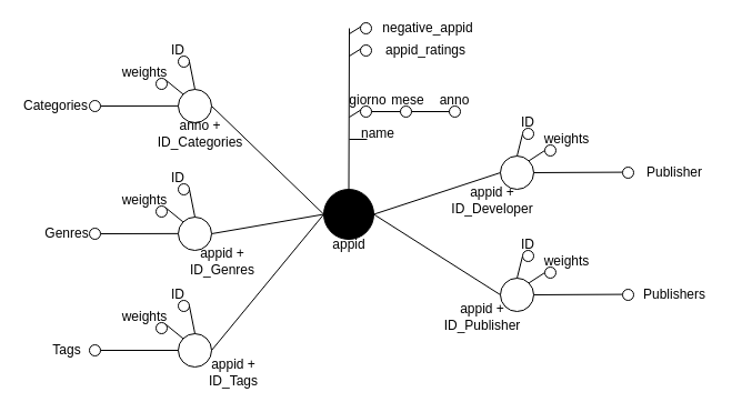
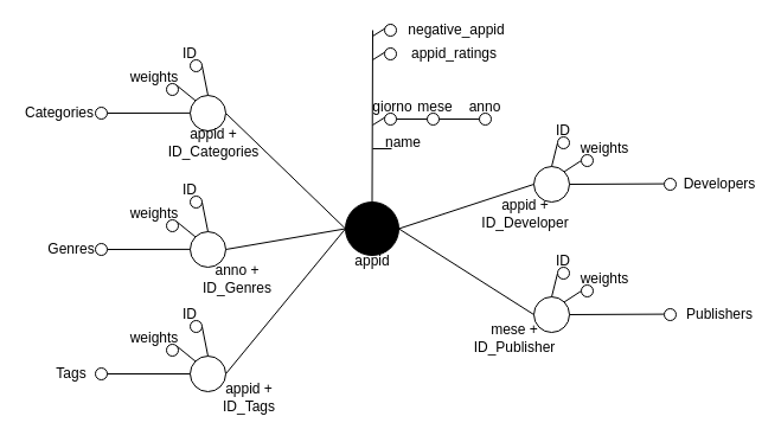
  <mxCell id="0" />
  <mxCell id="1" parent="0" />
  <mxCell id="2" value="" style="ellipse;whiteSpace=wrap;html=1;aspect=fixed;fillColor=#000000;" parent="1" vertex="1"><mxGeometry x="291" y="170" width="45" height="45" as="geometry" /></mxCell>
  <mxCell id="3" value="" style="endArrow=none;html=1;rounded=0;exitX=0.5;exitY=0;exitDx=0;exitDy=0;" parent="1" source="2" edge="1"><mxGeometry width="50" height="50" relative="1" as="geometry"><mxPoint x="290" y="135" as="sourcePoint" /><mxPoint x="314" y="25" as="targetPoint" /></mxGeometry></mxCell>
  <mxCell id="4" value="" style="endArrow=none;html=1;rounded=0;" parent="1" edge="1"><mxGeometry width="50" height="50" relative="1" as="geometry"><mxPoint x="314" y="125" as="sourcePoint" /><mxPoint x="330" y="125" as="targetPoint" /></mxGeometry></mxCell>
  <mxCell id="5" value="" style="endArrow=none;html=1;rounded=0;" parent="1" edge="1"><mxGeometry width="50" height="50" relative="1" as="geometry"><mxPoint x="314" y="105" as="sourcePoint" /><mxPoint x="330" y="95" as="targetPoint" /></mxGeometry></mxCell>
  <mxCell id="6" value="" style="ellipse;whiteSpace=wrap;html=1;aspect=fixed;fillColor=#FFFFFF;" parent="1" vertex="1"><mxGeometry x="324" y="95" width="10" height="10" as="geometry" /></mxCell>
  <mxCell id="7" value="" style="endArrow=none;html=1;rounded=0;" parent="1" edge="1"><mxGeometry width="50" height="50" relative="1" as="geometry"><mxPoint x="314" y="50" as="sourcePoint" /><mxPoint x="330" y="40" as="targetPoint" /></mxGeometry></mxCell>
  <mxCell id="8" value="" style="ellipse;whiteSpace=wrap;html=1;aspect=fixed;fillColor=#FFFFFF;" parent="1" vertex="1"><mxGeometry x="324" y="40" width="10" height="10" as="geometry" /></mxCell>
  <mxCell id="9" value="" style="endArrow=none;html=1;rounded=0;" parent="1" edge="1"><mxGeometry width="50" height="50" relative="1" as="geometry"><mxPoint x="314" y="30" as="sourcePoint" /><mxPoint x="330" y="20" as="targetPoint" /></mxGeometry></mxCell>
  <mxCell id="10" value="" style="ellipse;whiteSpace=wrap;html=1;aspect=fixed;fillColor=#FFFFFF;" parent="1" vertex="1"><mxGeometry x="324" y="20" width="10" height="10" as="geometry" /></mxCell>
  <mxCell id="11" value="name" style="text;html=1;strokeColor=none;fillColor=none;align=center;verticalAlign=middle;whiteSpace=wrap;rounded=0;" parent="1" vertex="1"><mxGeometry x="326.5" y="115" width="26" height="10" as="geometry" /></mxCell>
  <mxCell id="12" value="appid" style="text;html=1;strokeColor=none;fillColor=none;align=center;verticalAlign=middle;whiteSpace=wrap;rounded=0;" parent="1" vertex="1"><mxGeometry x="284" y="215" width="60" height="10" as="geometry" /></mxCell>
  <mxCell id="13" value="appid_ratings" style="text;html=1;strokeColor=none;fillColor=none;align=center;verticalAlign=middle;whiteSpace=wrap;rounded=0;" parent="1" vertex="1"><mxGeometry x="352.5" y="40" width="60" height="10" as="geometry" /></mxCell>
  <mxCell id="14" value="negative_appid" style="text;html=1;strokeColor=none;fillColor=none;align=center;verticalAlign=middle;whiteSpace=wrap;rounded=0;" parent="1" vertex="1"><mxGeometry x="332.5" y="20" width="104" height="10" as="geometry" /></mxCell>
  <mxCell id="15" value="" style="ellipse;whiteSpace=wrap;html=1;aspect=fixed;strokeColor=#000000;fillColor=#FFFFFF;" parent="1" vertex="1"><mxGeometry x="160" y="80" width="30" height="30" as="geometry" /></mxCell>
  <mxCell id="16" value="" style="ellipse;whiteSpace=wrap;html=1;aspect=fixed;strokeColor=#000000;fillColor=#FFFFFF;" parent="1" vertex="1"><mxGeometry x="160" y="195" width="30" height="30" as="geometry" /></mxCell>
  <mxCell id="17" value="" style="ellipse;whiteSpace=wrap;html=1;aspect=fixed;strokeColor=#000000;fillColor=#FFFFFF;" parent="1" vertex="1"><mxGeometry x="160" y="300" width="30" height="30" as="geometry" /></mxCell>
  <mxCell id="18" value="" style="ellipse;whiteSpace=wrap;html=1;aspect=fixed;strokeColor=#000000;fillColor=#FFFFFF;" parent="1" vertex="1"><mxGeometry x="450" y="140" width="30" height="30" as="geometry" /></mxCell>
  <mxCell id="19" value="" style="ellipse;whiteSpace=wrap;html=1;aspect=fixed;strokeColor=#000000;fillColor=#FFFFFF;" parent="1" vertex="1"><mxGeometry x="450" y="250" width="30" height="30" as="geometry" /></mxCell>
  <mxCell id="20" value="" style="endArrow=none;html=1;rounded=0;strokeColor=default;entryX=0;entryY=0.5;entryDx=0;entryDy=0;exitX=1;exitY=0.5;exitDx=0;exitDy=0;" parent="1" source="15" target="2" edge="1"><mxGeometry width="50" height="50" relative="1" as="geometry"><mxPoint x="260" y="275" as="sourcePoint" /><mxPoint x="310" y="225" as="targetPoint" /></mxGeometry></mxCell>
  <mxCell id="21" value="" style="endArrow=none;html=1;rounded=0;strokeColor=default;entryX=0;entryY=0.5;entryDx=0;entryDy=0;exitX=1;exitY=0.5;exitDx=0;exitDy=0;" parent="1" source="16" target="2" edge="1"><mxGeometry width="50" height="50" relative="1" as="geometry"><mxPoint x="260" y="275" as="sourcePoint" /><mxPoint x="310" y="225" as="targetPoint" /></mxGeometry></mxCell>
  <mxCell id="22" value="" style="endArrow=none;html=1;rounded=0;strokeColor=default;entryX=0;entryY=0.5;entryDx=0;entryDy=0;exitX=1;exitY=0.5;exitDx=0;exitDy=0;" parent="1" source="17" target="2" edge="1"><mxGeometry width="50" height="50" relative="1" as="geometry"><mxPoint x="260" y="275" as="sourcePoint" /><mxPoint x="310" y="225" as="targetPoint" /></mxGeometry></mxCell>
  <mxCell id="23" value="" style="endArrow=none;html=1;rounded=0;strokeColor=default;entryX=1;entryY=0.5;entryDx=0;entryDy=0;exitX=0;exitY=0.5;exitDx=0;exitDy=0;" parent="1" source="18" target="2" edge="1"><mxGeometry width="50" height="50" relative="1" as="geometry"><mxPoint x="260" y="275" as="sourcePoint" /><mxPoint x="310" y="225" as="targetPoint" /></mxGeometry></mxCell>
  <mxCell id="24" value="" style="endArrow=none;html=1;rounded=0;strokeColor=default;entryX=1;entryY=0.5;entryDx=0;entryDy=0;exitX=0;exitY=0.5;exitDx=0;exitDy=0;" parent="1" source="19" target="2" edge="1"><mxGeometry width="50" height="50" relative="1" as="geometry"><mxPoint x="260" y="275" as="sourcePoint" /><mxPoint x="310" y="225" as="targetPoint" /></mxGeometry></mxCell>
  <mxCell id="25" value="" style="endArrow=none;html=1;rounded=0;strokeColor=default;exitX=0.5;exitY=0;exitDx=0;exitDy=0;entryX=0;entryY=0.5;entryDx=0;entryDy=0;" parent="1" source="18" target="26" edge="1"><mxGeometry width="50" height="50" relative="1" as="geometry"><mxPoint x="470" y="132.5" as="sourcePoint" /><mxPoint x="470" y="115" as="targetPoint" /></mxGeometry></mxCell>
  <mxCell id="26" value="" style="ellipse;whiteSpace=wrap;html=1;aspect=fixed;strokeColor=#000000;fillColor=#FFFFFF;" parent="1" vertex="1"><mxGeometry x="470" y="115" width="10" height="10" as="geometry" /></mxCell>
  <mxCell id="27" value="" style="endArrow=none;html=1;rounded=0;strokeColor=default;exitX=1;exitY=0;exitDx=0;exitDy=0;" parent="1" source="18" edge="1"><mxGeometry width="50" height="50" relative="1" as="geometry"><mxPoint x="480" y="145" as="sourcePoint" /><mxPoint x="490" y="135" as="targetPoint" /></mxGeometry></mxCell>
  <mxCell id="28" value="" style="ellipse;whiteSpace=wrap;html=1;aspect=fixed;strokeColor=#000000;fillColor=#FFFFFF;" parent="1" vertex="1"><mxGeometry x="490" y="130" width="10" height="10" as="geometry" /></mxCell>
  <mxCell id="29" value="" style="endArrow=none;html=1;rounded=0;strokeColor=default;exitX=1;exitY=0.5;exitDx=0;exitDy=0;" parent="1" edge="1"><mxGeometry width="50" height="50" relative="1" as="geometry"><mxPoint x="480" y="155" as="sourcePoint" /><mxPoint x="560" y="154.6" as="targetPoint" /></mxGeometry></mxCell>
  <mxCell id="30" value="" style="ellipse;whiteSpace=wrap;html=1;aspect=fixed;strokeColor=#000000;fillColor=#FFFFFF;" parent="1" vertex="1"><mxGeometry x="560" y="150" width="10" height="10" as="geometry" /></mxCell>
  <mxCell id="31" value="" style="ellipse;whiteSpace=wrap;html=1;aspect=fixed;strokeColor=#000000;fillColor=#FFFFFF;" parent="1" vertex="1"><mxGeometry x="160" y="50" width="10" height="10" as="geometry" /></mxCell>
  <mxCell id="32" value="" style="endArrow=none;html=1;rounded=0;strokeColor=default;exitX=0.5;exitY=0;exitDx=0;exitDy=0;entryX=1;entryY=0.5;entryDx=0;entryDy=0;" parent="1" source="15" target="31" edge="1"><mxGeometry width="50" height="50" relative="1" as="geometry"><mxPoint x="180" y="90" as="sourcePoint" /><mxPoint x="230" y="40" as="targetPoint" /></mxGeometry></mxCell>
  <mxCell id="33" value="" style="ellipse;whiteSpace=wrap;html=1;aspect=fixed;strokeColor=#000000;fillColor=#FFFFFF;" parent="1" vertex="1"><mxGeometry x="140" y="70" width="10" height="10" as="geometry" /></mxCell>
  <mxCell id="34" value="" style="endArrow=none;html=1;rounded=0;strokeColor=default;exitX=0;exitY=0;exitDx=0;exitDy=0;entryX=1;entryY=0;entryDx=0;entryDy=0;" parent="1" source="15" target="33" edge="1"><mxGeometry width="50" height="50" relative="1" as="geometry"><mxPoint x="240" y="100" as="sourcePoint" /><mxPoint x="290" y="50" as="targetPoint" /></mxGeometry></mxCell>
  <mxCell id="35" value="" style="endArrow=none;html=1;rounded=0;strokeColor=default;exitX=1;exitY=0.5;exitDx=0;exitDy=0;" parent="1" edge="1"><mxGeometry width="50" height="50" relative="1" as="geometry"><mxPoint x="90" y="95" as="sourcePoint" /><mxPoint x="160" y="94.89" as="targetPoint" /></mxGeometry></mxCell>
  <mxCell id="36" value="" style="ellipse;whiteSpace=wrap;html=1;aspect=fixed;strokeColor=#000000;fillColor=#FFFFFF;" parent="1" vertex="1"><mxGeometry x="80" y="90" width="10" height="10" as="geometry" /></mxCell>
  <mxCell id="37" value="" style="ellipse;whiteSpace=wrap;html=1;aspect=fixed;strokeColor=#000000;fillColor=#FFFFFF;" parent="1" vertex="1"><mxGeometry x="160" y="165" width="10" height="10" as="geometry" /></mxCell>
  <mxCell id="38" value="" style="endArrow=none;html=1;rounded=0;strokeColor=default;exitX=0.5;exitY=0;exitDx=0;exitDy=0;entryX=1;entryY=0.5;entryDx=0;entryDy=0;" parent="1" target="37" edge="1"><mxGeometry width="50" height="50" relative="1" as="geometry"><mxPoint x="175" y="195" as="sourcePoint" /><mxPoint x="230" y="155" as="targetPoint" /></mxGeometry></mxCell>
  <mxCell id="39" value="" style="ellipse;whiteSpace=wrap;html=1;aspect=fixed;strokeColor=#000000;fillColor=#FFFFFF;" parent="1" vertex="1"><mxGeometry x="140" y="185" width="10" height="10" as="geometry" /></mxCell>
  <mxCell id="40" value="" style="endArrow=none;html=1;rounded=0;strokeColor=default;exitX=0;exitY=0;exitDx=0;exitDy=0;entryX=1;entryY=0;entryDx=0;entryDy=0;" parent="1" target="39" edge="1"><mxGeometry width="50" height="50" relative="1" as="geometry"><mxPoint x="164.393" y="199.393" as="sourcePoint" /><mxPoint x="290" y="165" as="targetPoint" /></mxGeometry></mxCell>
  <mxCell id="41" value="" style="ellipse;whiteSpace=wrap;html=1;aspect=fixed;strokeColor=#000000;fillColor=#FFFFFF;" parent="1" vertex="1"><mxGeometry x="160" y="270" width="10" height="10" as="geometry" /></mxCell>
  <mxCell id="42" value="" style="endArrow=none;html=1;rounded=0;strokeColor=default;exitX=0.5;exitY=0;exitDx=0;exitDy=0;entryX=1;entryY=0.5;entryDx=0;entryDy=0;" parent="1" target="41" edge="1"><mxGeometry width="50" height="50" relative="1" as="geometry"><mxPoint x="175" y="300" as="sourcePoint" /><mxPoint x="230" y="260" as="targetPoint" /></mxGeometry></mxCell>
  <mxCell id="43" value="" style="ellipse;whiteSpace=wrap;html=1;aspect=fixed;strokeColor=#000000;fillColor=#FFFFFF;" parent="1" vertex="1"><mxGeometry x="140" y="290" width="10" height="10" as="geometry" /></mxCell>
  <mxCell id="44" value="" style="endArrow=none;html=1;rounded=0;strokeColor=default;exitX=0;exitY=0;exitDx=0;exitDy=0;entryX=1;entryY=0;entryDx=0;entryDy=0;" parent="1" target="43" edge="1"><mxGeometry width="50" height="50" relative="1" as="geometry"><mxPoint x="164.393" y="304.393" as="sourcePoint" /><mxPoint x="290" y="270" as="targetPoint" /></mxGeometry></mxCell>
- <mxCell id="45" value="anno + ID_Categories" style="text;html=1;strokeColor=none;fillColor=none;align=center;verticalAlign=middle;whiteSpace=wrap;rounded=0;" parent="1" vertex="1"><mxGeometry x="150" y="115" width="60" height="10" as="geometry" /></mxCell>
+ <mxCell id="45" value="appid + ID_Categories" style="text;html=1;strokeColor=none;fillColor=none;align=center;verticalAlign=middle;whiteSpace=wrap;rounded=0;" parent="1" vertex="1"><mxGeometry x="150" y="115" width="60" height="10" as="geometry" /></mxCell>
  <mxCell id="46" value="ID" style="text;html=1;strokeColor=none;fillColor=none;align=center;verticalAlign=middle;whiteSpace=wrap;rounded=0;" parent="1" vertex="1"><mxGeometry x="130" y="155" width="60" height="10" as="geometry" /></mxCell>
  <mxCell id="47" value="weights" style="text;html=1;strokeColor=none;fillColor=none;align=center;verticalAlign=middle;whiteSpace=wrap;rounded=0;" parent="1" vertex="1"><mxGeometry x="100" y="60" width="60" height="10" as="geometry" /></mxCell>
  <mxCell id="48" value="Categories" style="text;html=1;strokeColor=none;fillColor=none;align=center;verticalAlign=middle;whiteSpace=wrap;rounded=0;" parent="1" vertex="1"><mxGeometry x="20" y="90" width="60" height="10" as="geometry" /></mxCell>
- <mxCell id="49" value="appid + ID_Genres" style="text;html=1;strokeColor=none;fillColor=none;align=center;verticalAlign=middle;whiteSpace=wrap;rounded=0;" parent="1" vertex="1"><mxGeometry x="170" y="230" width="60" height="10" as="geometry" /></mxCell>
+ <mxCell id="49" value="anno + ID_Genres" style="text;html=1;strokeColor=none;fillColor=none;align=center;verticalAlign=middle;whiteSpace=wrap;rounded=0;" parent="1" vertex="1"><mxGeometry x="170" y="230" width="60" height="10" as="geometry" /></mxCell>
  <mxCell id="50" value="ID" style="text;html=1;strokeColor=none;fillColor=none;align=center;verticalAlign=middle;whiteSpace=wrap;rounded=0;" parent="1" vertex="1"><mxGeometry x="130" y="40" width="60" height="10" as="geometry" /></mxCell>
  <mxCell id="51" value="weights" style="text;html=1;strokeColor=none;fillColor=none;align=center;verticalAlign=middle;whiteSpace=wrap;rounded=0;" parent="1" vertex="1"><mxGeometry x="100" y="175" width="60" height="10" as="geometry" /></mxCell>
  <mxCell id="52" value="" style="endArrow=none;html=1;rounded=0;strokeColor=default;exitX=1;exitY=0.5;exitDx=0;exitDy=0;" parent="1" edge="1"><mxGeometry width="50" height="50" relative="1" as="geometry"><mxPoint x="90" y="210" as="sourcePoint" /><mxPoint x="160" y="209.89" as="targetPoint" /></mxGeometry></mxCell>
  <mxCell id="53" value="" style="ellipse;whiteSpace=wrap;html=1;aspect=fixed;strokeColor=#000000;fillColor=#FFFFFF;" parent="1" vertex="1"><mxGeometry x="80" y="205" width="10" height="10" as="geometry" /></mxCell>
  <mxCell id="54" value="Genres" style="text;html=1;strokeColor=none;fillColor=none;align=center;verticalAlign=middle;whiteSpace=wrap;rounded=0;" parent="1" vertex="1"><mxGeometry x="30" y="205" width="60" height="10" as="geometry" /></mxCell>
  <mxCell id="55" value="" style="ellipse;whiteSpace=wrap;html=1;aspect=fixed;strokeColor=#000000;fillColor=#FFFFFF;" parent="1" vertex="1"><mxGeometry x="80" y="310" width="10" height="10" as="geometry" /></mxCell>
  <mxCell id="56" value="" style="endArrow=none;html=1;rounded=0;strokeColor=default;exitX=1;exitY=0.5;exitDx=0;exitDy=0;" parent="1" source="55" edge="1"><mxGeometry width="50" height="50" relative="1" as="geometry"><mxPoint x="150" y="314.89" as="sourcePoint" /><mxPoint x="160" y="315" as="targetPoint" /></mxGeometry></mxCell>
  <mxCell id="57" value="Tags" style="text;html=1;strokeColor=none;fillColor=none;align=center;verticalAlign=middle;whiteSpace=wrap;rounded=0;" parent="1" vertex="1"><mxGeometry x="30" y="310" width="60" height="10" as="geometry" /></mxCell>
  <mxCell id="58" value="ID" style="text;html=1;strokeColor=none;fillColor=none;align=center;verticalAlign=middle;whiteSpace=wrap;rounded=0;" parent="1" vertex="1"><mxGeometry x="130" y="260" width="60" height="10" as="geometry" /></mxCell>
  <mxCell id="59" value="weights" style="text;html=1;strokeColor=none;fillColor=none;align=center;verticalAlign=middle;whiteSpace=wrap;rounded=0;" parent="1" vertex="1"><mxGeometry x="100" y="280" width="60" height="10" as="geometry" /></mxCell>
  <mxCell id="60" value="appid + ID_Tags" style="text;html=1;strokeColor=none;fillColor=none;align=center;verticalAlign=middle;whiteSpace=wrap;rounded=0;" parent="1" vertex="1"><mxGeometry x="180" y="330" width="60" height="10" as="geometry" /></mxCell>
  <mxCell id="61" value="appid + ID_Developer" style="text;html=1;strokeColor=none;fillColor=none;align=center;verticalAlign=middle;whiteSpace=wrap;rounded=0;" parent="1" vertex="1"><mxGeometry x="412.5" y="175" width="60" height="10" as="geometry" /></mxCell>
- <mxCell id="62" value="appid + ID_Publisher" style="text;html=1;strokeColor=none;fillColor=none;align=center;verticalAlign=middle;whiteSpace=wrap;rounded=0;" parent="1" vertex="1"><mxGeometry x="404" y="280" width="60" height="10" as="geometry" /></mxCell>
+ <mxCell id="62" value="mese + ID_Publisher" style="text;html=1;strokeColor=none;fillColor=none;align=center;verticalAlign=middle;whiteSpace=wrap;rounded=0;" parent="1" vertex="1"><mxGeometry x="404" y="280" width="60" height="10" as="geometry" /></mxCell>
  <mxCell id="63" value="ID" style="text;html=1;strokeColor=none;fillColor=none;align=center;verticalAlign=middle;whiteSpace=wrap;rounded=0;" parent="1" vertex="1"><mxGeometry x="445" y="105" width="60" height="10" as="geometry" /></mxCell>
  <mxCell id="64" value="weights" style="text;html=1;strokeColor=none;fillColor=none;align=center;verticalAlign=middle;whiteSpace=wrap;rounded=0;" parent="1" vertex="1"><mxGeometry x="480" y="120" width="60" height="10" as="geometry" /></mxCell>
- <mxCell id="65" value="Publisher" style="text;html=1;strokeColor=none;fillColor=none;align=center;verticalAlign=middle;whiteSpace=wrap;rounded=0;" parent="1" vertex="1"><mxGeometry x="577" y="150" width="60" height="10" as="geometry" /></mxCell>
+ <mxCell id="65" value="Developers" style="text;html=1;strokeColor=none;fillColor=none;align=center;verticalAlign=middle;whiteSpace=wrap;rounded=0;" parent="1" vertex="1"><mxGeometry x="577" y="150" width="60" height="10" as="geometry" /></mxCell>
  <mxCell id="66" value="" style="endArrow=none;html=1;rounded=0;strokeColor=default;exitX=0.5;exitY=0;exitDx=0;exitDy=0;entryX=0;entryY=0.5;entryDx=0;entryDy=0;" parent="1" target="67" edge="1"><mxGeometry width="50" height="50" relative="1" as="geometry"><mxPoint x="465" y="250" as="sourcePoint" /><mxPoint x="470" y="225" as="targetPoint" /></mxGeometry></mxCell>
  <mxCell id="67" value="" style="ellipse;whiteSpace=wrap;html=1;aspect=fixed;strokeColor=#000000;fillColor=#FFFFFF;" parent="1" vertex="1"><mxGeometry x="470" y="225" width="10" height="10" as="geometry" /></mxCell>
  <mxCell id="68" value="" style="endArrow=none;html=1;rounded=0;strokeColor=default;exitX=1;exitY=0;exitDx=0;exitDy=0;" parent="1" edge="1"><mxGeometry width="50" height="50" relative="1" as="geometry"><mxPoint x="475.607" y="254.393" as="sourcePoint" /><mxPoint x="490" y="245" as="targetPoint" /></mxGeometry></mxCell>
  <mxCell id="69" value="ID" style="text;html=1;strokeColor=none;fillColor=none;align=center;verticalAlign=middle;whiteSpace=wrap;rounded=0;" parent="1" vertex="1"><mxGeometry x="445" y="215" width="60" height="10" as="geometry" /></mxCell>
  <mxCell id="70" value="weights" style="text;html=1;strokeColor=none;fillColor=none;align=center;verticalAlign=middle;whiteSpace=wrap;rounded=0;" parent="1" vertex="1"><mxGeometry x="480" y="230" width="60" height="10" as="geometry" /></mxCell>
  <mxCell id="71" value="" style="ellipse;whiteSpace=wrap;html=1;aspect=fixed;strokeColor=#000000;fillColor=#FFFFFF;" parent="1" vertex="1"><mxGeometry x="490" y="240" width="10" height="10" as="geometry" /></mxCell>
  <mxCell id="72" value="" style="endArrow=none;html=1;rounded=0;strokeColor=default;exitX=1;exitY=0.5;exitDx=0;exitDy=0;" parent="1" edge="1"><mxGeometry width="50" height="50" relative="1" as="geometry"><mxPoint x="480" y="265" as="sourcePoint" /><mxPoint x="560" y="264.6" as="targetPoint" /></mxGeometry></mxCell>
  <mxCell id="73" value="" style="ellipse;whiteSpace=wrap;html=1;aspect=fixed;strokeColor=#000000;fillColor=#FFFFFF;" parent="1" vertex="1"><mxGeometry x="560" y="260" width="10" height="10" as="geometry" /></mxCell>
  <mxCell id="74" value="Publishers" style="text;html=1;strokeColor=none;fillColor=none;align=center;verticalAlign=middle;whiteSpace=wrap;rounded=0;" parent="1" vertex="1"><mxGeometry x="577" y="260" width="60" height="10" as="geometry" /></mxCell>
  <mxCell id="75" value="giorno" style="text;html=1;strokeColor=none;fillColor=none;align=center;verticalAlign=middle;whiteSpace=wrap;rounded=0;" parent="1" vertex="1"><mxGeometry x="324" y="85" width="14" height="10" as="geometry" /></mxCell>
  <mxCell id="76" value="" style="ellipse;whiteSpace=wrap;html=1;aspect=fixed;fillColor=#FFFFFF;" parent="1" vertex="1"><mxGeometry x="360" y="95" width="10" height="10" as="geometry" /></mxCell>
  <mxCell id="77" value="" style="endArrow=none;html=1;rounded=0;fontColor=#000000;strokeColor=#000000;exitX=1;exitY=0.5;exitDx=0;exitDy=0;entryX=0;entryY=0.5;entryDx=0;entryDy=0;" parent="1" source="6" target="76" edge="1"><mxGeometry width="50" height="50" relative="1" as="geometry"><mxPoint x="290" y="155" as="sourcePoint" /><mxPoint x="340" y="105" as="targetPoint" /></mxGeometry></mxCell>
  <mxCell id="78" value="mese" style="text;html=1;strokeColor=none;fillColor=none;align=center;verticalAlign=middle;whiteSpace=wrap;rounded=0;" parent="1" vertex="1"><mxGeometry x="360" y="85" width="14" height="10" as="geometry" /></mxCell>
  <mxCell id="79" value="" style="ellipse;whiteSpace=wrap;html=1;aspect=fixed;fillColor=#FFFFFF;" parent="1" vertex="1"><mxGeometry x="404" y="95" width="10" height="10" as="geometry" /></mxCell>
  <mxCell id="80" value="" style="endArrow=none;html=1;rounded=0;fontColor=#000000;strokeColor=#000000;exitX=1;exitY=0.5;exitDx=0;exitDy=0;entryX=0;entryY=0.5;entryDx=0;entryDy=0;" parent="1" source="76" target="79" edge="1"><mxGeometry width="50" height="50" relative="1" as="geometry"><mxPoint x="290" y="155" as="sourcePoint" /><mxPoint x="340" y="105" as="targetPoint" /></mxGeometry></mxCell>
  <mxCell id="81" value="anno" style="text;html=1;strokeColor=none;fillColor=none;align=center;verticalAlign=middle;whiteSpace=wrap;rounded=0;" parent="1" vertex="1"><mxGeometry x="402" y="85" width="14" height="10" as="geometry" /></mxCell>
